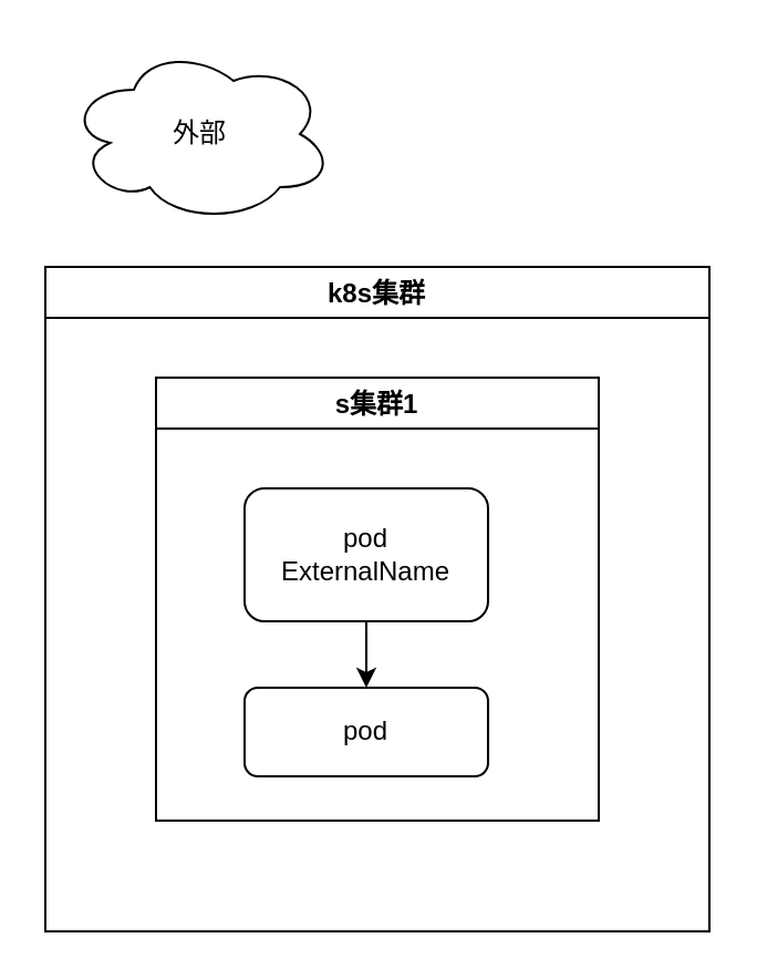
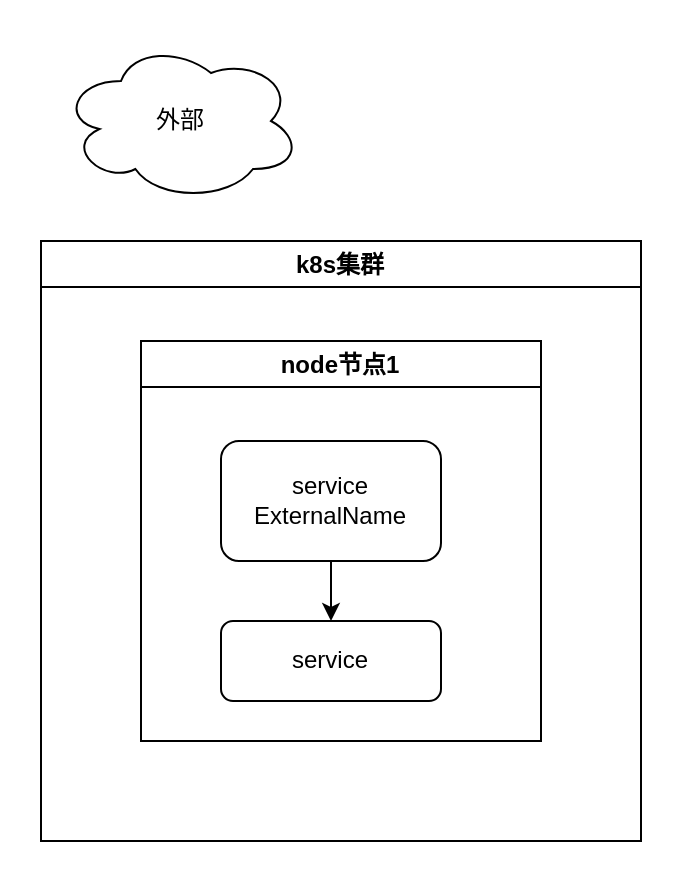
  <mxCell id="0" />
  <mxCell id="1" parent="0" />
  <mxCell id="2" value="k8s集群" style="swimlane;" vertex="1" parent="1"><mxGeometry x="20" y="120" width="300" height="300" as="geometry" /></mxCell>
- <mxCell id="3" value="s集群1" style="swimlane;" vertex="1" parent="1"><mxGeometry x="70" y="170" width="200" height="200" as="geometry" /></mxCell>
- <mxCell id="4" value="pod" style="rounded=1;whiteSpace=wrap;html=1;" vertex="1" parent="3"><mxGeometry x="40" y="140" width="110" height="40" as="geometry" /></mxCell>
- <mxCell id="5" value="pod&lt;br&gt;ExternalName" style="rounded=1;whiteSpace=wrap;html=1;" vertex="1" parent="3"><mxGeometry x="40" y="50" width="110" height="60" as="geometry" /></mxCell>
+ <mxCell id="3" value="node节点1" style="swimlane;" vertex="1" parent="1"><mxGeometry x="70" y="170" width="200" height="200" as="geometry" /></mxCell>
+ <mxCell id="4" value="service" style="rounded=1;whiteSpace=wrap;html=1;" vertex="1" parent="3"><mxGeometry x="40" y="140" width="110" height="40" as="geometry" /></mxCell>
+ <mxCell id="5" value="service&lt;br&gt;ExternalName" style="rounded=1;whiteSpace=wrap;html=1;" vertex="1" parent="3"><mxGeometry x="40" y="50" width="110" height="60" as="geometry" /></mxCell>
  <mxCell id="6" value="" style="endArrow=classic;html=1;rounded=0;entryX=0.5;entryY=0;entryDx=0;entryDy=0;" edge="1" parent="3" target="4"><mxGeometry width="50" height="50" relative="1" as="geometry"><mxPoint x="95" y="110" as="sourcePoint" /><mxPoint x="150" y="240" as="targetPoint" /></mxGeometry></mxCell>
  <mxCell id="7" value="外部" style="ellipse;shape=cloud;whiteSpace=wrap;html=1;" vertex="1" parent="1"><mxGeometry x="30" y="20" width="120" height="80" as="geometry" /></mxCell>
